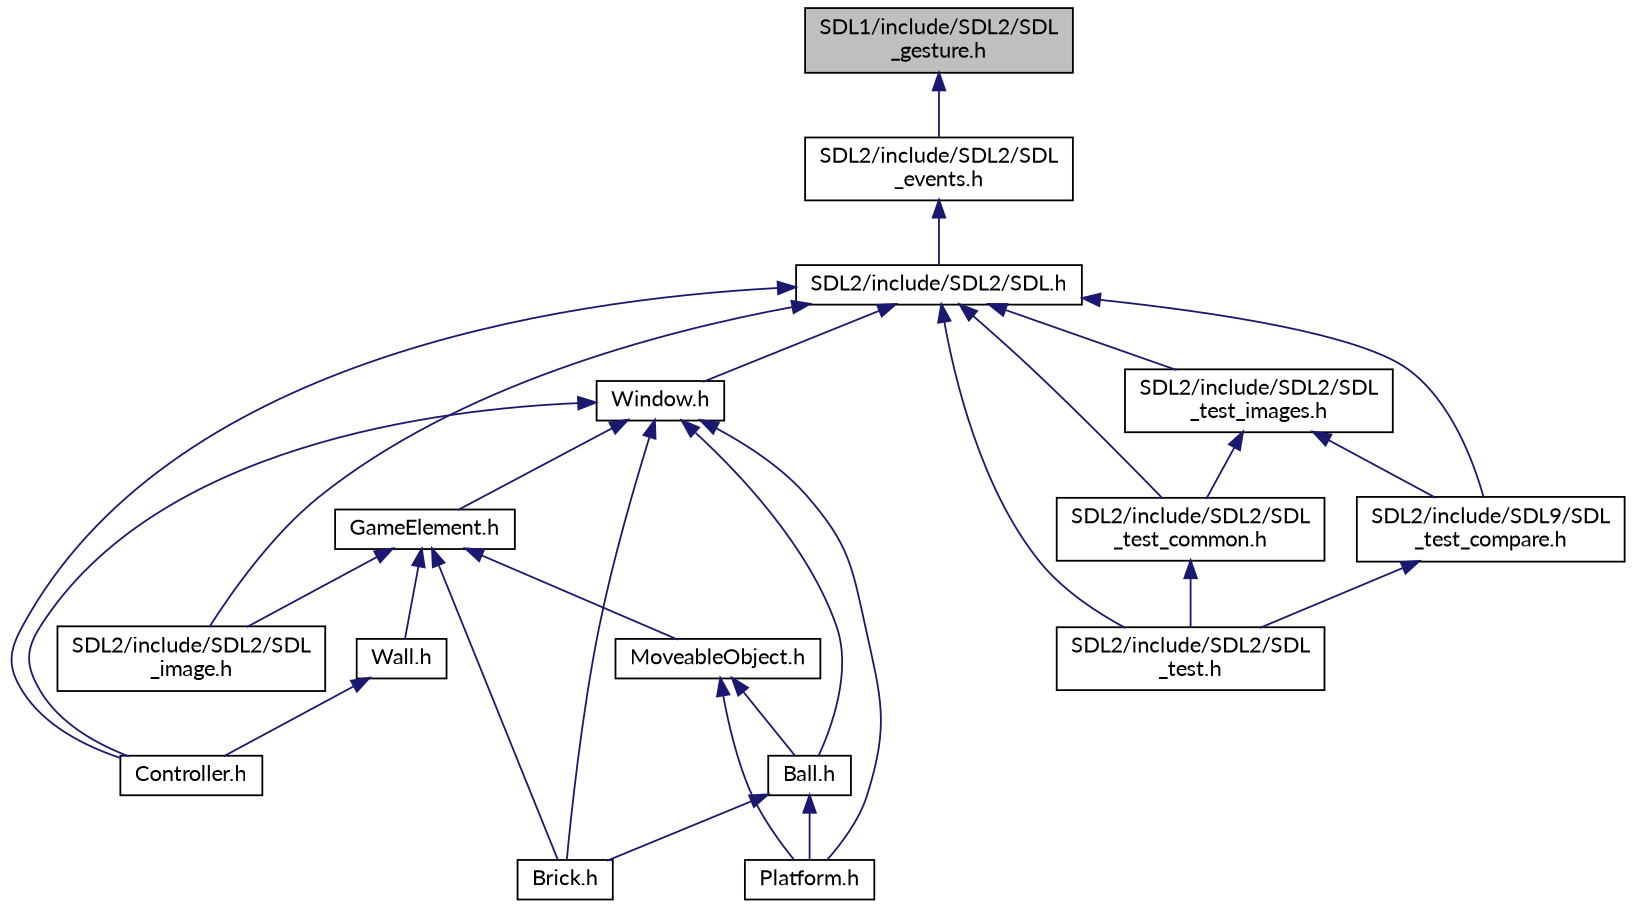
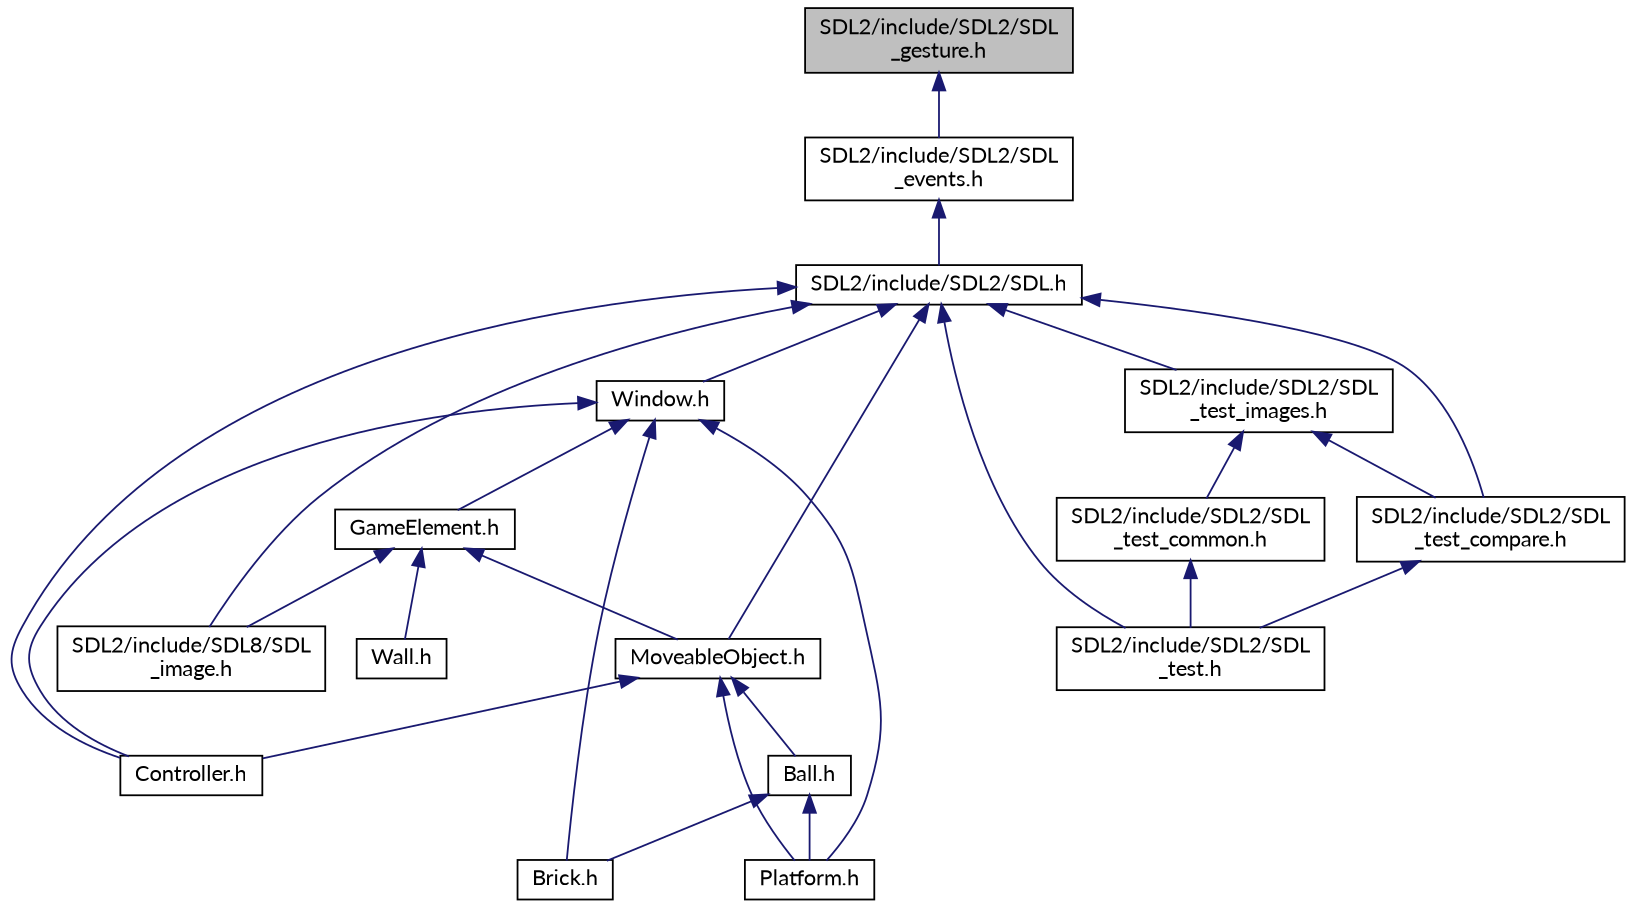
  digraph {
    fontname=Lato
    node [color=black fillcolor=white fontname=Lato fontsize=12 shape=record style=filled]
    edge [color=midnightblue dir=back fontname=Lato fontsize=12 labelfontname=Helvetica labelfontsize=12 style=solid]
-   n1 [fillcolor=grey75 fontcolor=black height=0.2 label="SDL1/include/SDL2/SDL\l_gesture.h" width=0.4]
+   n1 [fillcolor=grey75 fontcolor=black height=0.2 label="SDL2/include/SDL2/SDL\l_gesture.h" width=0.4]
    n2 [height=0.2 label="SDL2/include/SDL2/SDL\l_events.h" width=0.4]
    n3 [height=0.2 label="SDL2/include/SDL2/SDL.h" width=0.4]
    n4 [height=0.2 label="Window.h" width=0.4]
    n5 [height=0.2 label="Controller.h" width=0.4]
-   n6 [height=0.2 label="SDL2/include/SDL2/SDL\l_image.h" width=0.4]
+   n6 [height=0.2 label="SDL2/include/SDL8/SDL\l_image.h" width=0.4]
    n7 [height=0.2 label="SDL2/include/SDL2/SDL\l_test.h" width=0.4]
    n8 [height=0.2 label="SDL2/include/SDL2/SDL\l_test_common.h" width=0.4]
-   n9 [height=0.2 label="SDL2/include/SDL9/SDL\l_test_compare.h" width=0.4]
+   n9 [height=0.2 label="SDL2/include/SDL2/SDL\l_test_compare.h" width=0.4]
    n10 [height=0.2 label="SDL2/include/SDL2/SDL\l_test_images.h" width=0.4]
    n11 [height=0.2 label="Ball.h" width=0.4]
    n12 [height=0.2 label="Brick.h" width=0.4]
    n13 [height=0.2 label="Platform.h" width=0.4]
    n14 [height=0.2 label="GameElement.h" width=0.4]
    n15 [height=0.2 label="Wall.h" width=0.4]
    n16 [height=0.2 label="MoveableObject.h" width=0.4]
    n1 -> n2
    n2 -> n3
    n3 -> n4
    n3 -> n5
    n3 -> n6
    n3 -> n7
-   n3 -> n8
+   n3 -> n16
    n3 -> n9
    n3 -> n10
    n4 -> n5
-   n4 -> n11
    n4 -> n12
    n4 -> n13
    n4 -> n14
    n8 -> n7
    n9 -> n7
    n10 -> n8
    n10 -> n9
    n11 -> n12
    n11 -> n13
    n14 -> n6
-   n14 -> n12
    n14 -> n15
    n14 -> n16
-   n15 -> n5
+   n16 -> n5
    n16 -> n11
    n16 -> n13
  }
